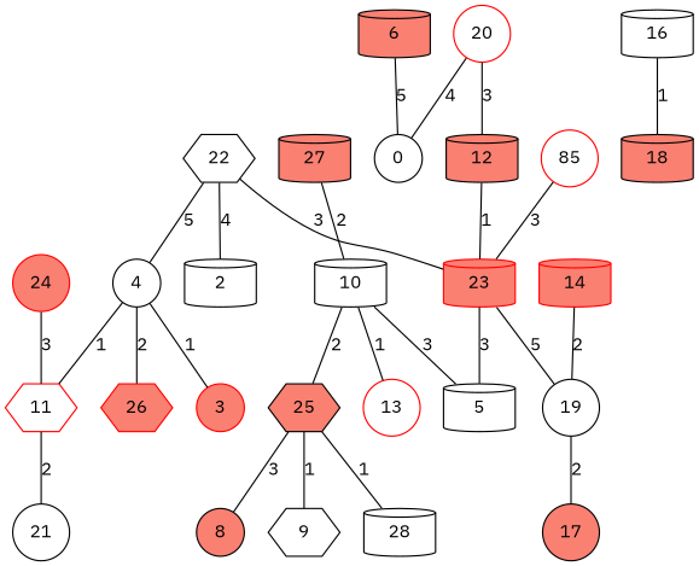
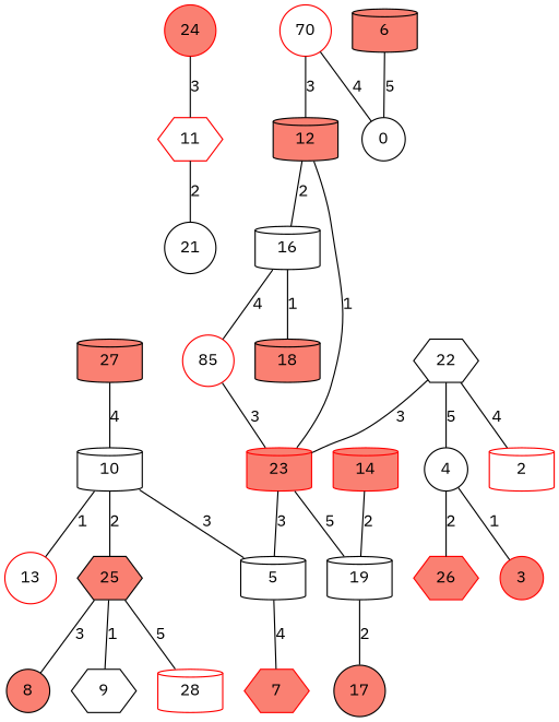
  graph {
    fontname="IBM Plex Sans"
    node [color=black fillcolor=white fontname="IBM Plex Sans" shape=circle style=filled]
    edge [fontname="IBM Plex Sans"]
    24 [color=red fillcolor=salmon]
    11 [color=red shape=hexagon]
    21
    27 [fillcolor=salmon shape=cylinder]
    10 [shape=cylinder]
    13 [color=red]
    25 [fillcolor=salmon shape=hexagon]
    n8 [label=5 shape=cylinder]
    9 [shape=hexagon]
-   28 [shape=cylinder]
+   28 [color=red shape=cylinder]
    8 [fillcolor=salmon]
+   7 [color=red fillcolor=salmon shape=hexagon]
    12 [fillcolor=salmon shape=cylinder]
    16 [shape=cylinder]
    23 [color=red fillcolor=salmon shape=cylinder]
    18 [fillcolor=salmon shape=cylinder]
    n17 [color=red label=85]
-   19
-   20 [color=red]
+   19 [shape=cylinder]
+   20 [color=red label=70]
    0
    22 [shape=hexagon]
    4
-   2 [shape=cylinder]
+   2 [color=red shape=cylinder]
    26 [color=red fillcolor=salmon shape=hexagon]
    3 [color=red fillcolor=salmon]
    14 [color=red fillcolor=salmon shape=cylinder]
    17 [fillcolor=salmon]
    6 [fillcolor=salmon shape=cylinder]
    24 -- 11 [label=3]
    11 -- 21 [label=2]
-   27 -- 10 [label=2]
+   27 -- 10 [label=4]
    10 -- 13 [label=1]
    10 -- 25 [label=2]
    10 -- n8 [label=3]
    25 -- 9 [label=1]
-   25 -- 28 [label=1]
+   25 -- 28 [label=5]
    25 -- 8 [label=3]
+   n8 -- 7 [label=4]
+   12 -- 16 [label=2]
    12 -- 23 [label=1]
    16 -- 18 [label=1]
+   16 -- n17 [label=4]
    23 -- n8 [label=3]
    23 -- 19 [label=5]
    n17 -- 23 [label=3]
    19 -- 17 [label=2]
    20 -- 12 [label=3]
    20 -- 0 [label=4]
    22 -- 23 [label=3]
    22 -- 4 [label=5]
    22 -- 2 [label=4]
-   4 -- 11 [label=1]
    4 -- 26 [label=2]
    4 -- 3 [label=1]
    14 -- 19 [label=2]
    6 -- 0 [label=5]
  }
